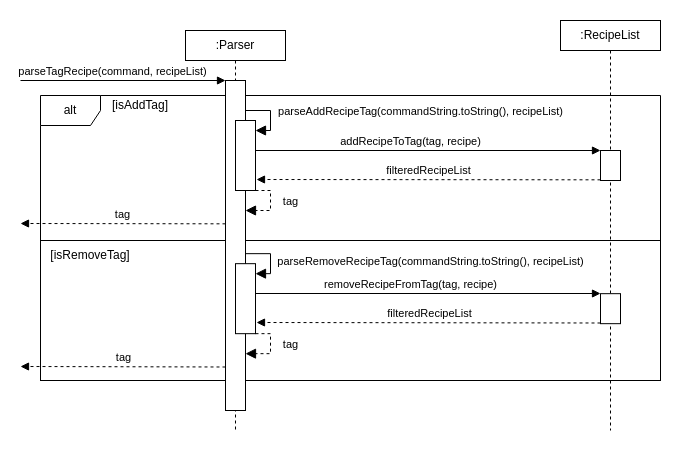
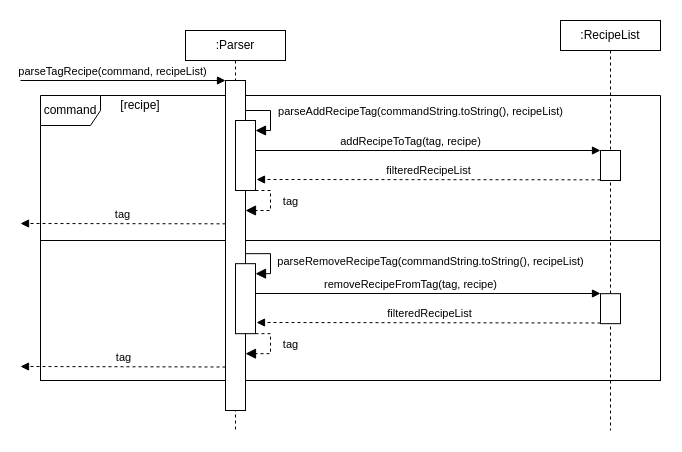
  <mxCell id="0" />
  <mxCell id="1" parent="0" />
- <mxCell id="2" value="alt" style="shape=umlFrame;whiteSpace=wrap;html=1;pointerEvents=0;" parent="1" vertex="1"><mxGeometry x="40" y="95" width="620" height="145" as="geometry" /></mxCell>
+ <mxCell id="2" value="command" style="shape=umlFrame;whiteSpace=wrap;html=1;pointerEvents=0;" parent="1" vertex="1"><mxGeometry x="40" y="95" width="620" height="145" as="geometry" /></mxCell>
  <mxCell id="3" value="" style="rounded=0;whiteSpace=wrap;html=1;fillColor=none;" parent="1" vertex="1"><mxGeometry x="40" y="240" width="620" height="140" as="geometry" /></mxCell>
  <mxCell id="4" value=":RecipeList" style="shape=umlLifeline;perimeter=lifelinePerimeter;whiteSpace=wrap;html=1;container=1;dropTarget=0;collapsible=0;recursiveResize=0;outlineConnect=0;portConstraint=eastwest;newEdgeStyle={&quot;edgeStyle&quot;:&quot;elbowEdgeStyle&quot;,&quot;elbow&quot;:&quot;vertical&quot;,&quot;curved&quot;:0,&quot;rounded&quot;:0};size=30;" parent="1" vertex="1"><mxGeometry x="560" y="20" width="100" height="410" as="geometry" /></mxCell>
  <mxCell id="5" value="" style="html=1;points=[];perimeter=orthogonalPerimeter;outlineConnect=0;targetShapes=umlLifeline;portConstraint=eastwest;newEdgeStyle={&quot;edgeStyle&quot;:&quot;elbowEdgeStyle&quot;,&quot;elbow&quot;:&quot;vertical&quot;,&quot;curved&quot;:0,&quot;rounded&quot;:0};" parent="4" vertex="1"><mxGeometry x="40" y="130" width="20" height="30" as="geometry" /></mxCell>
  <mxCell id="6" value=":Parser" style="shape=umlLifeline;perimeter=lifelinePerimeter;whiteSpace=wrap;html=1;container=1;dropTarget=0;collapsible=0;recursiveResize=0;outlineConnect=0;portConstraint=eastwest;newEdgeStyle={&quot;edgeStyle&quot;:&quot;elbowEdgeStyle&quot;,&quot;elbow&quot;:&quot;vertical&quot;,&quot;curved&quot;:0,&quot;rounded&quot;:0};size=30;" parent="1" vertex="1"><mxGeometry x="185" y="30" width="100" height="400" as="geometry" /></mxCell>
  <mxCell id="7" value="" style="html=1;points=[];perimeter=orthogonalPerimeter;outlineConnect=0;targetShapes=umlLifeline;portConstraint=eastwest;newEdgeStyle={&quot;edgeStyle&quot;:&quot;elbowEdgeStyle&quot;,&quot;elbow&quot;:&quot;vertical&quot;,&quot;curved&quot;:0,&quot;rounded&quot;:0};" parent="6" vertex="1"><mxGeometry x="40" y="50" width="20" height="330" as="geometry" /></mxCell>
  <mxCell id="8" value="" style="html=1;points=[];perimeter=orthogonalPerimeter;outlineConnect=0;targetShapes=umlLifeline;portConstraint=eastwest;newEdgeStyle={&quot;edgeStyle&quot;:&quot;elbowEdgeStyle&quot;,&quot;elbow&quot;:&quot;vertical&quot;,&quot;curved&quot;:0,&quot;rounded&quot;:0};" parent="6" vertex="1"><mxGeometry x="50" y="90" width="20" height="70" as="geometry" /></mxCell>
  <mxCell id="9" value="parseTagRecipe(command, recipeList)" style="html=1;verticalAlign=bottom;endArrow=block;edgeStyle=elbowEdgeStyle;elbow=vertical;curved=0;rounded=0;" parent="1" target="7" edge="1"><mxGeometry x="-0.1" width="80" relative="1" as="geometry"><mxPoint x="20" y="80" as="sourcePoint" /><mxPoint x="170" y="80" as="targetPoint" /><mxPoint as="offset" /></mxGeometry></mxCell>
  <mxCell id="10" value="addRecipeToTag(tag, recipe)" style="html=1;verticalAlign=bottom;endArrow=block;edgeStyle=elbowEdgeStyle;elbow=vertical;curved=0;rounded=0;" parent="1" source="8" edge="1"><mxGeometry x="-0.102" width="80" relative="1" as="geometry"><mxPoint x="260" y="150" as="sourcePoint" /><mxPoint x="600" y="150" as="targetPoint" /><mxPoint as="offset" /></mxGeometry></mxCell>
  <mxCell id="11" value="filteredRecipeList" style="html=1;verticalAlign=bottom;endArrow=block;edgeStyle=elbowEdgeStyle;elbow=vertical;curved=0;rounded=0;dashed=1;" parent="1" edge="1"><mxGeometry width="80" relative="1" as="geometry"><mxPoint x="600" y="179.333" as="sourcePoint" /><mxPoint x="256" y="179" as="targetPoint" /></mxGeometry></mxCell>
  <mxCell id="12" value="tag" style="html=1;verticalAlign=bottom;endArrow=block;edgeStyle=elbowEdgeStyle;elbow=vertical;curved=0;rounded=0;dashed=1;" parent="1" edge="1"><mxGeometry width="80" relative="1" as="geometry"><mxPoint x="225" y="223.333" as="sourcePoint" /><mxPoint x="20" y="223" as="targetPoint" /></mxGeometry></mxCell>
- <mxCell id="13" value="[isAddTag]" style="text;html=1;strokeColor=none;fillColor=none;align=center;verticalAlign=middle;whiteSpace=wrap;rounded=0;" parent="1" vertex="1"><mxGeometry x="110" y="90" width="60" height="30" as="geometry" /></mxCell>
+ <mxCell id="13" value="[recipe]" style="text;html=1;strokeColor=none;fillColor=none;align=center;verticalAlign=middle;whiteSpace=wrap;rounded=0;" parent="1" vertex="1"><mxGeometry x="110" y="90" width="60" height="30" as="geometry" /></mxCell>
  <mxCell id="14" value="tag" style="html=1;verticalAlign=bottom;endArrow=block;dashed=1;endSize=8;edgeStyle=elbowEdgeStyle;rounded=0;endFill=1;" parent="1" source="8" edge="1"><mxGeometry x="0.167" y="-20" relative="1" as="geometry"><mxPoint x="275" y="190" as="sourcePoint" /><mxPoint x="245" y="210" as="targetPoint" /><Array as="points"><mxPoint x="270" y="190" /></Array><mxPoint x="20" y="20" as="offset" /></mxGeometry></mxCell>
- <mxCell id="15" value="[isRemoveTag]" style="text;html=1;strokeColor=none;fillColor=none;align=center;verticalAlign=middle;whiteSpace=wrap;rounded=0;" parent="1" vertex="1"><mxGeometry x="60" y="240" width="60" height="30" as="geometry" /></mxCell>
  <mxCell id="16" value="parseAddRecipeTag(commandString.toString(), recipeList)" style="html=1;verticalAlign=bottom;endArrow=block;endSize=8;edgeStyle=elbowEdgeStyle;rounded=0;endFill=1;" parent="1" source="7" edge="1"><mxGeometry x="0.167" y="150" relative="1" as="geometry"><mxPoint x="265" y="110" as="sourcePoint" /><mxPoint x="255" y="130" as="targetPoint" /><Array as="points"><mxPoint x="270" y="110" /></Array><mxPoint as="offset" /></mxGeometry></mxCell>
  <mxCell id="17" value="" style="html=1;points=[];perimeter=orthogonalPerimeter;outlineConnect=0;targetShapes=umlLifeline;portConstraint=eastwest;newEdgeStyle={&quot;edgeStyle&quot;:&quot;elbowEdgeStyle&quot;,&quot;elbow&quot;:&quot;vertical&quot;,&quot;curved&quot;:0,&quot;rounded&quot;:0};" parent="1" vertex="1"><mxGeometry x="600" y="293.17" width="20" height="30" as="geometry" /></mxCell>
  <mxCell id="18" value="" style="html=1;points=[];perimeter=orthogonalPerimeter;outlineConnect=0;targetShapes=umlLifeline;portConstraint=eastwest;newEdgeStyle={&quot;edgeStyle&quot;:&quot;elbowEdgeStyle&quot;,&quot;elbow&quot;:&quot;vertical&quot;,&quot;curved&quot;:0,&quot;rounded&quot;:0};" parent="1" vertex="1"><mxGeometry x="235" y="263.17" width="20" height="70" as="geometry" /></mxCell>
  <mxCell id="19" value="removeRecipeFromTag(tag, recipe)" style="html=1;verticalAlign=bottom;endArrow=block;edgeStyle=elbowEdgeStyle;elbow=vertical;curved=0;rounded=0;" parent="1" source="18" edge="1"><mxGeometry x="-0.102" width="80" relative="1" as="geometry"><mxPoint x="260" y="293.17" as="sourcePoint" /><mxPoint x="600" y="293.17" as="targetPoint" /><mxPoint as="offset" /></mxGeometry></mxCell>
  <mxCell id="20" value="filteredRecipeList" style="html=1;verticalAlign=bottom;endArrow=block;edgeStyle=elbowEdgeStyle;elbow=vertical;curved=0;rounded=0;dashed=1;" parent="1" edge="1"><mxGeometry width="80" relative="1" as="geometry"><mxPoint x="600" y="322.503" as="sourcePoint" /><mxPoint x="256" y="322.17" as="targetPoint" /></mxGeometry></mxCell>
  <mxCell id="21" value="tag" style="html=1;verticalAlign=bottom;endArrow=block;edgeStyle=elbowEdgeStyle;elbow=vertical;curved=0;rounded=0;dashed=1;" parent="1" edge="1"><mxGeometry width="80" relative="1" as="geometry"><mxPoint x="225" y="366.503" as="sourcePoint" /><mxPoint x="20" y="366.17" as="targetPoint" /></mxGeometry></mxCell>
  <mxCell id="22" value="tag" style="html=1;verticalAlign=bottom;endArrow=block;dashed=1;endSize=8;edgeStyle=elbowEdgeStyle;rounded=0;endFill=1;" parent="1" source="18" edge="1"><mxGeometry x="0.167" y="-20" relative="1" as="geometry"><mxPoint x="275" y="333.17" as="sourcePoint" /><mxPoint x="245" y="353.17" as="targetPoint" /><Array as="points"><mxPoint x="270" y="333.17" /></Array><mxPoint x="20" y="20" as="offset" /></mxGeometry></mxCell>
  <mxCell id="23" value="parseRemoveRecipeTag(commandString.toString(), recipeList)" style="html=1;verticalAlign=bottom;endArrow=block;endSize=8;edgeStyle=elbowEdgeStyle;rounded=0;endFill=1;" parent="1" edge="1"><mxGeometry x="0.394" y="160" relative="1" as="geometry"><mxPoint x="245" y="253.17" as="sourcePoint" /><mxPoint x="255" y="273.17" as="targetPoint" /><Array as="points"><mxPoint x="270" y="253.17" /></Array><mxPoint as="offset" /></mxGeometry></mxCell>
